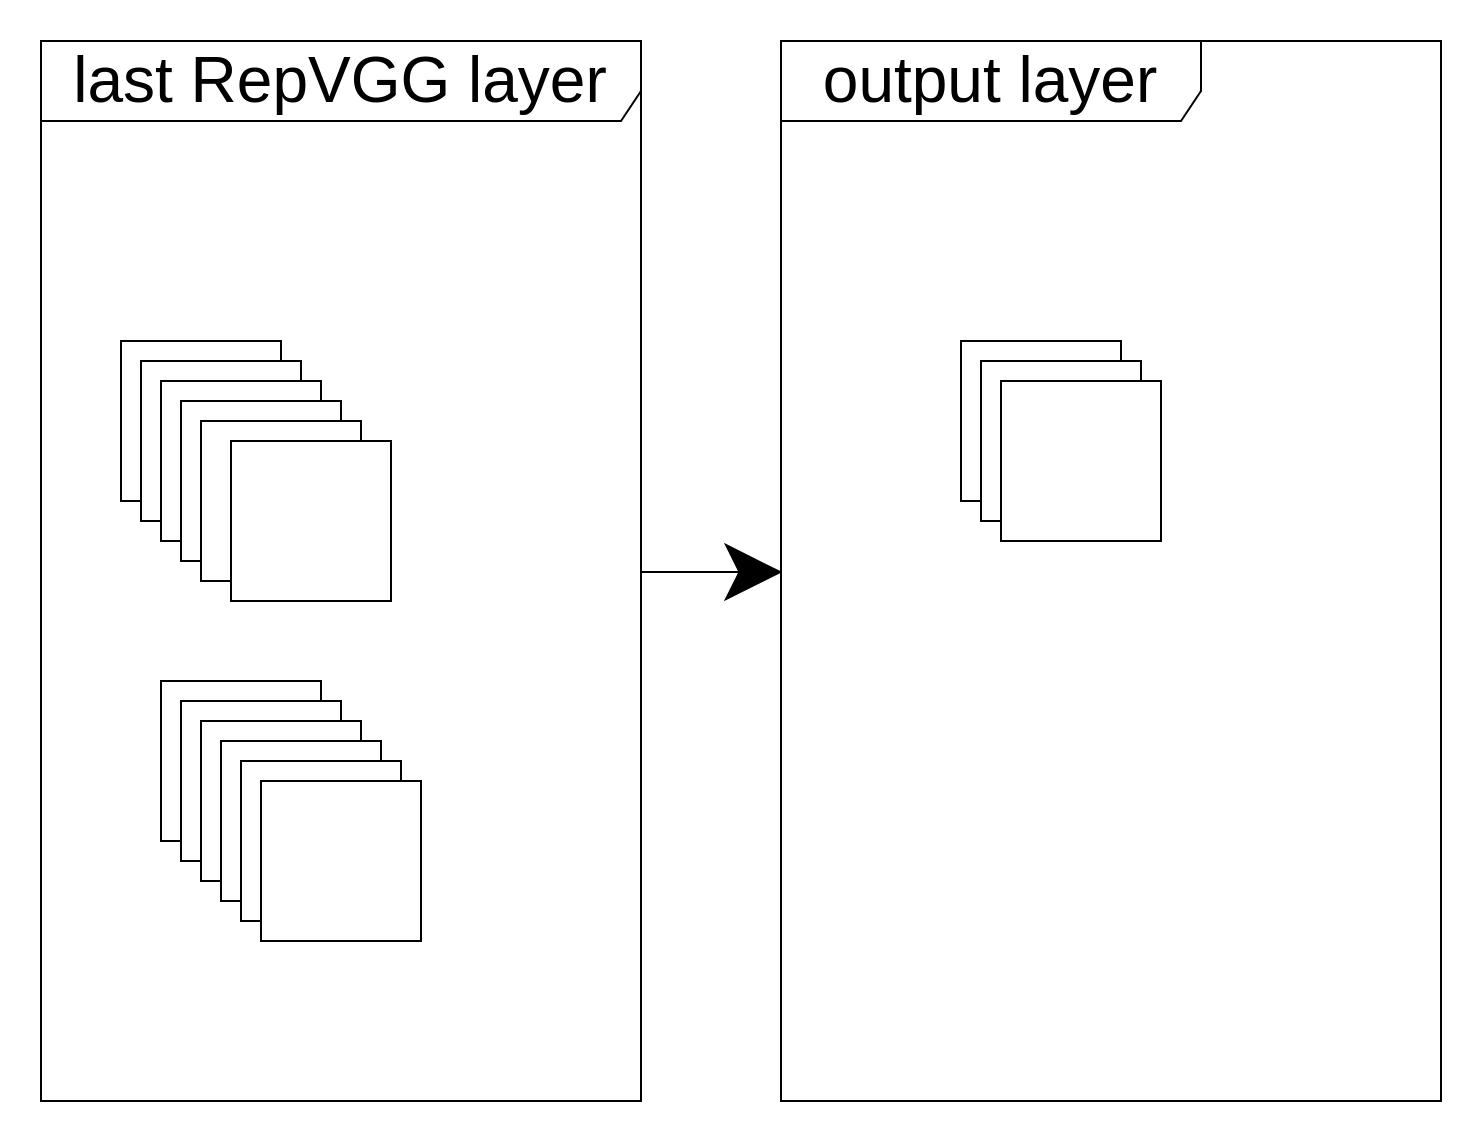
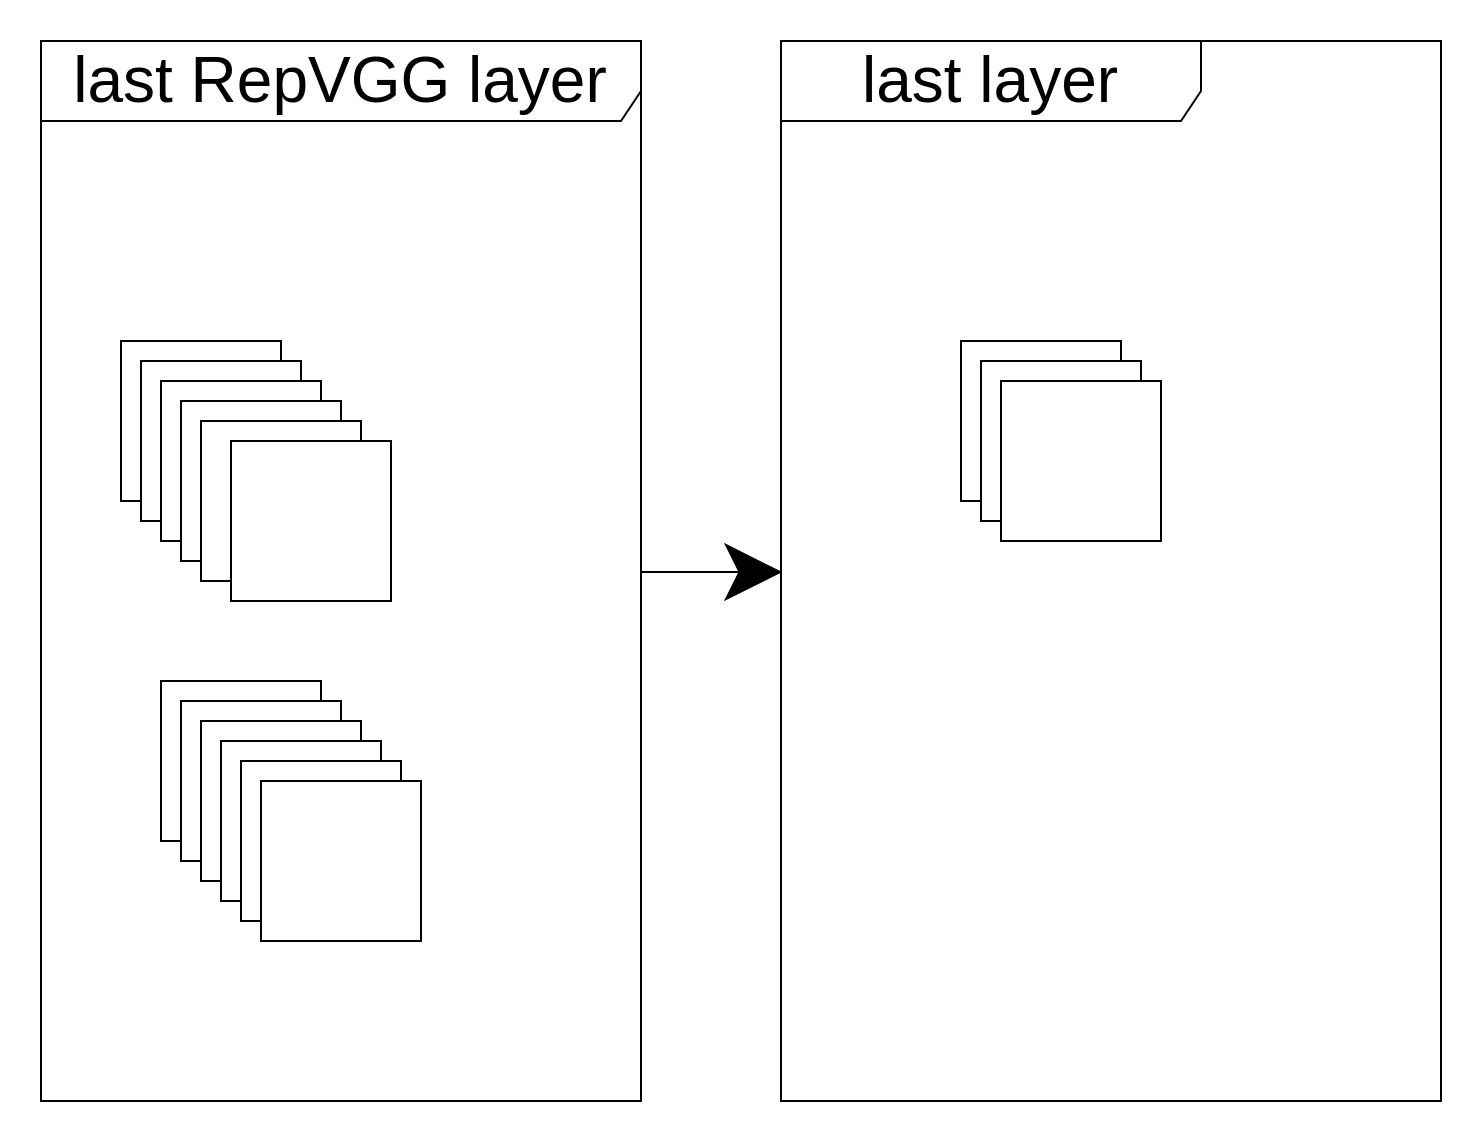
  <mxCell id="0" />
  <mxCell id="1" parent="0" />
  <mxCell id="2" style="edgeStyle=orthogonalEdgeStyle;rounded=0;orthogonalLoop=1;jettySize=auto;html=1;endSize=26;startSize=26;entryX=0.002;entryY=0.501;entryDx=0;entryDy=0;entryPerimeter=0;" edge="1" parent="1" source="3" target="4"><mxGeometry relative="1" as="geometry"><mxPoint x="387" y="286" as="targetPoint" /><Array as="points"><mxPoint x="344" y="285" /></Array></mxGeometry></mxCell>
  <mxCell id="3" value="&lt;font style=&quot;font-size: 32px&quot;&gt;last RepVGG layer&lt;/font&gt;" style="shape=umlFrame;whiteSpace=wrap;html=1;width=300;height=40;fontSize=32;" parent="1" vertex="1"><mxGeometry x="20" y="20" width="300" height="530" as="geometry" /></mxCell>
- <mxCell id="4" value="&lt;font style=&quot;font-size: 32px&quot;&gt;output layer&lt;/font&gt;" style="shape=umlFrame;whiteSpace=wrap;html=1;width=210;height=40;fontSize=32;" parent="1" vertex="1"><mxGeometry x="390" y="20" width="330" height="530" as="geometry" /></mxCell>
+ <mxCell id="4" value="&lt;font style=&quot;font-size: 32px&quot;&gt;last layer&lt;/font&gt;" style="shape=umlFrame;whiteSpace=wrap;html=1;width=210;height=40;fontSize=32;" parent="1" vertex="1"><mxGeometry x="390" y="20" width="330" height="530" as="geometry" /></mxCell>
  <mxCell id="5" value="" style="whiteSpace=wrap;html=1;aspect=fixed;" parent="1" vertex="1"><mxGeometry x="60" y="170" width="80" height="80" as="geometry" /></mxCell>
  <mxCell id="6" value="" style="whiteSpace=wrap;html=1;aspect=fixed;" parent="1" vertex="1"><mxGeometry x="70" y="180" width="80" height="80" as="geometry" /></mxCell>
  <mxCell id="7" value="" style="whiteSpace=wrap;html=1;aspect=fixed;" parent="1" vertex="1"><mxGeometry x="80" y="190" width="80" height="80" as="geometry" /></mxCell>
  <mxCell id="8" value="" style="whiteSpace=wrap;html=1;aspect=fixed;" parent="1" vertex="1"><mxGeometry x="90" y="200" width="80" height="80" as="geometry" /></mxCell>
  <mxCell id="9" value="" style="whiteSpace=wrap;html=1;aspect=fixed;" parent="1" vertex="1"><mxGeometry x="100" y="210" width="80" height="80" as="geometry" /></mxCell>
  <mxCell id="10" value="" style="whiteSpace=wrap;html=1;aspect=fixed;" parent="1" vertex="1"><mxGeometry x="80" y="340" width="80" height="80" as="geometry" /></mxCell>
  <mxCell id="11" value="" style="whiteSpace=wrap;html=1;aspect=fixed;" parent="1" vertex="1"><mxGeometry x="90" y="350" width="80" height="80" as="geometry" /></mxCell>
  <mxCell id="12" value="" style="whiteSpace=wrap;html=1;aspect=fixed;" parent="1" vertex="1"><mxGeometry x="115" y="220" width="80" height="80" as="geometry" /></mxCell>
  <mxCell id="13" value="" style="whiteSpace=wrap;html=1;aspect=fixed;" parent="1" vertex="1"><mxGeometry x="100" y="360" width="80" height="80" as="geometry" /></mxCell>
  <mxCell id="14" value="" style="whiteSpace=wrap;html=1;aspect=fixed;" parent="1" vertex="1"><mxGeometry x="110" y="370" width="80" height="80" as="geometry" /></mxCell>
  <mxCell id="15" value="" style="whiteSpace=wrap;html=1;aspect=fixed;" parent="1" vertex="1"><mxGeometry x="120" y="380" width="80" height="80" as="geometry" /></mxCell>
  <mxCell id="16" value="" style="whiteSpace=wrap;html=1;aspect=fixed;" parent="1" vertex="1"><mxGeometry x="130" y="390" width="80" height="80" as="geometry" /></mxCell>
  <mxCell id="17" value="" style="whiteSpace=wrap;html=1;aspect=fixed;" parent="1" vertex="1"><mxGeometry x="480" y="170" width="80" height="80" as="geometry" /></mxCell>
  <mxCell id="18" value="" style="whiteSpace=wrap;html=1;aspect=fixed;" parent="1" vertex="1"><mxGeometry x="490" y="180" width="80" height="80" as="geometry" /></mxCell>
  <mxCell id="19" value="" style="whiteSpace=wrap;html=1;aspect=fixed;" parent="1" vertex="1"><mxGeometry x="500" y="190" width="80" height="80" as="geometry" /></mxCell>
